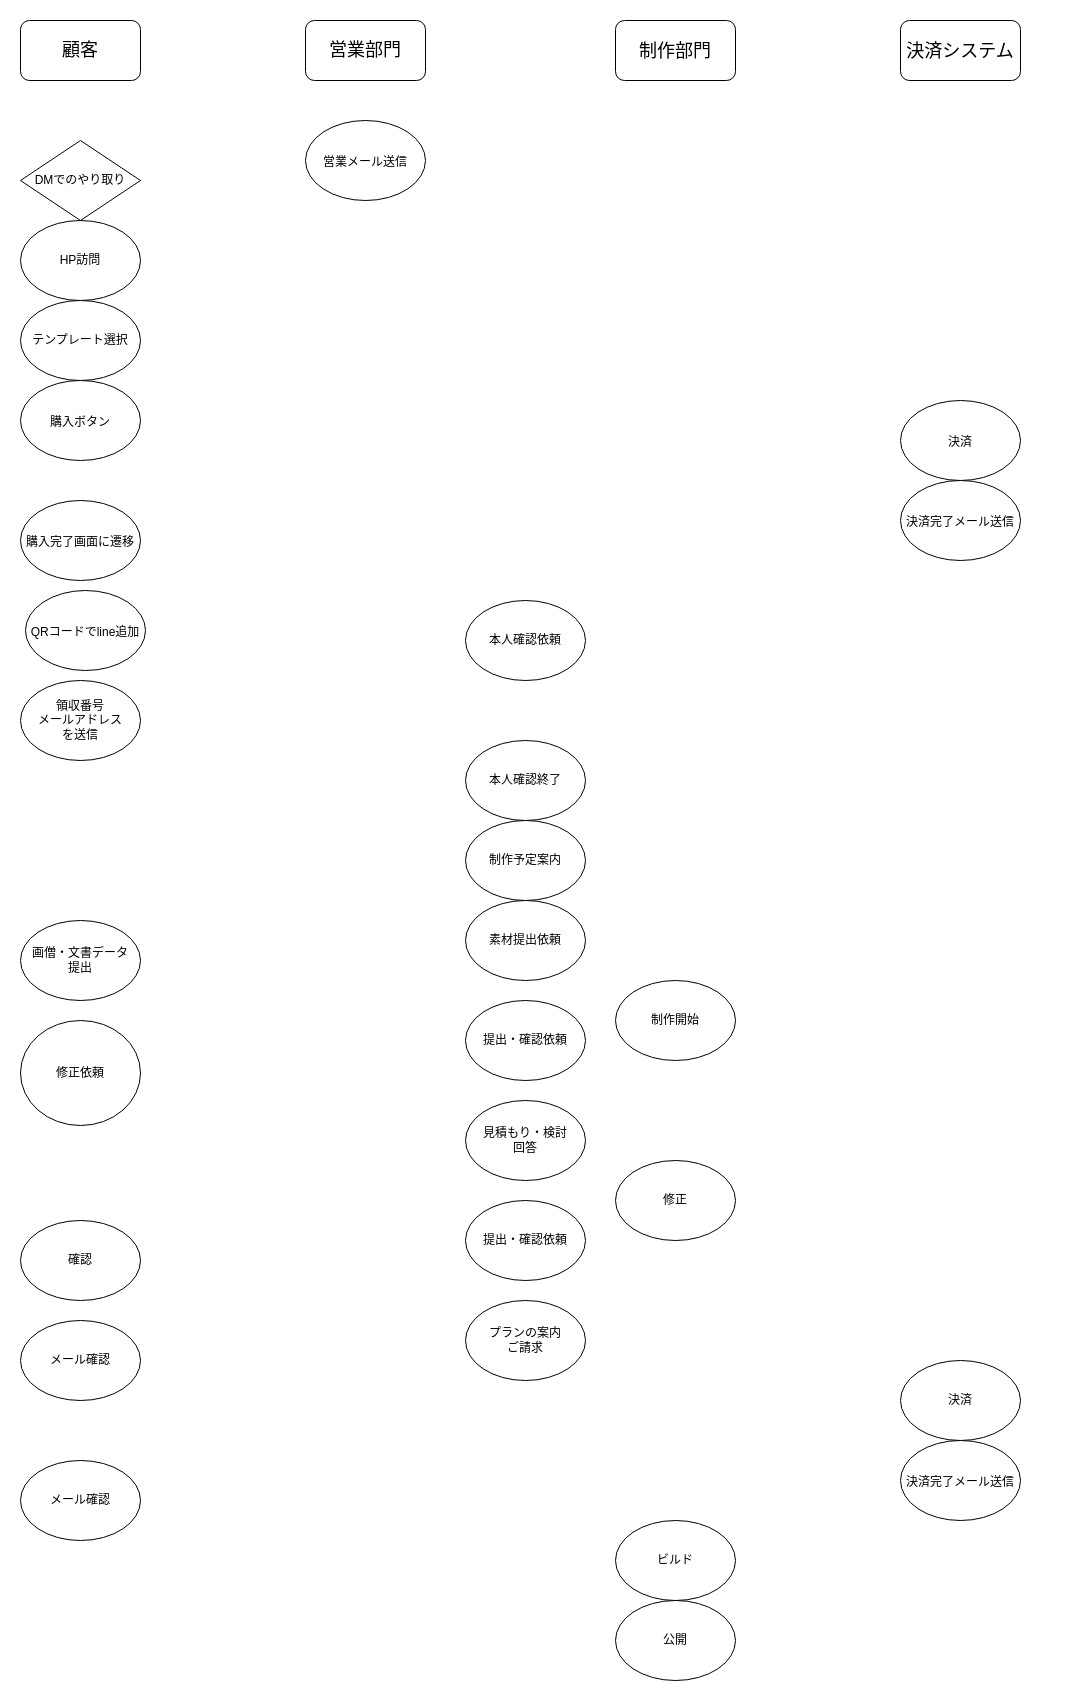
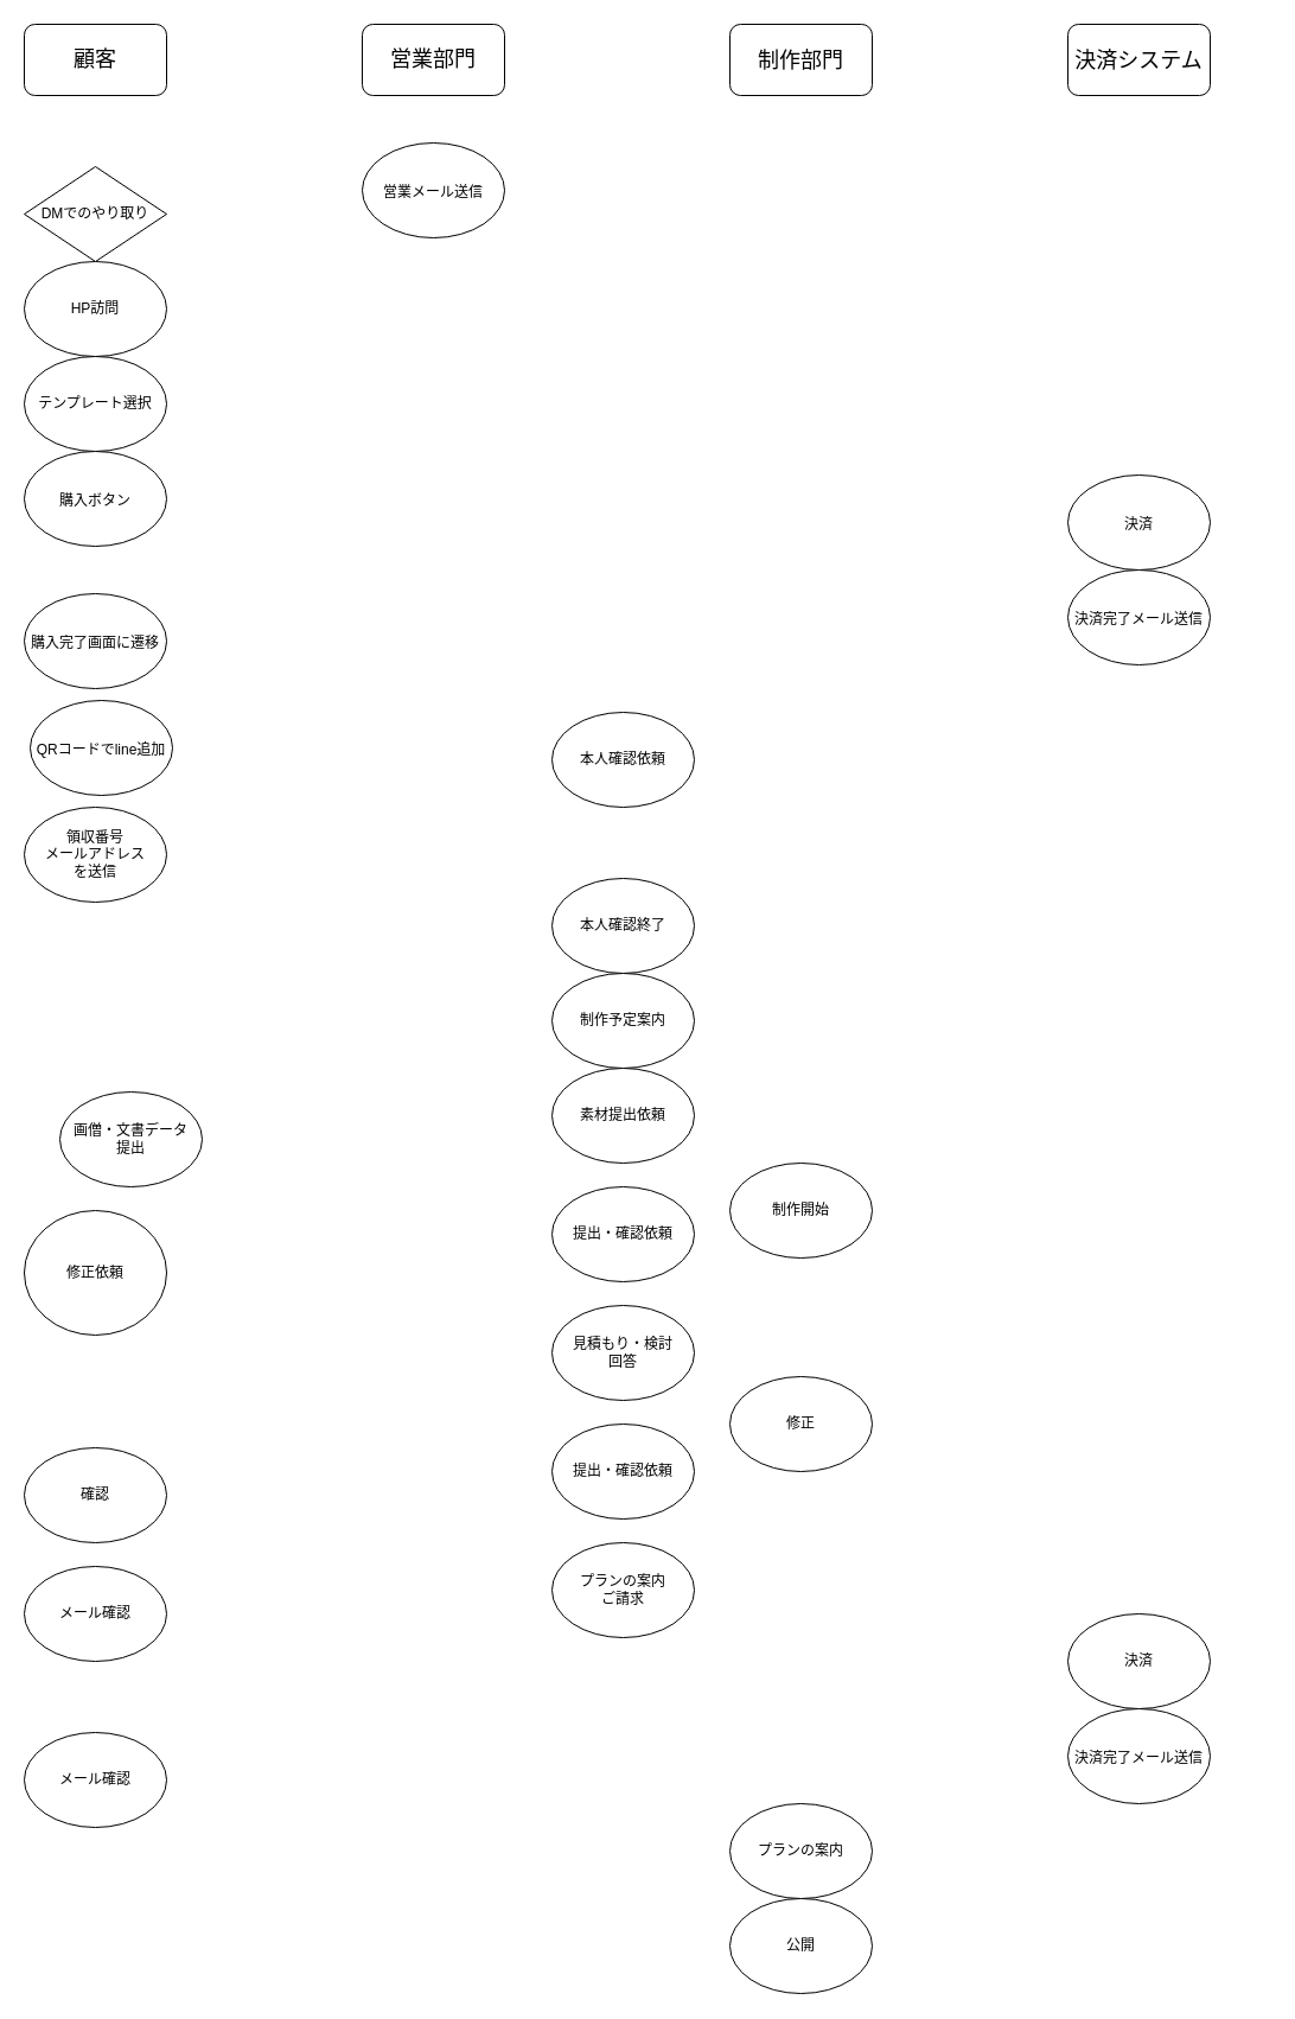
  <mxCell id="0" />
  <mxCell id="1" parent="0" />
  <mxCell id="2" value="" style="rounded=1;whiteSpace=wrap;html=1;fontSize=20;" vertex="1" parent="1"><mxGeometry x="20" y="20" width="120" height="60" as="geometry" /></mxCell>
  <mxCell id="3" value="" style="rounded=1;whiteSpace=wrap;html=1;fontSize=20;" vertex="1" parent="1"><mxGeometry x="305" y="20" width="120" height="60" as="geometry" /></mxCell>
  <mxCell id="4" value="" style="rounded=1;whiteSpace=wrap;html=1;fontSize=20;" vertex="1" parent="1"><mxGeometry x="900" y="20" width="120" height="60" as="geometry" /></mxCell>
  <mxCell id="5" value="" style="rounded=1;whiteSpace=wrap;html=1;fontSize=20;" vertex="1" parent="1"><mxGeometry x="615" y="20" width="120" height="60" as="geometry" /></mxCell>
  <mxCell id="6" value="&lt;span style=&quot;font-size: 18px;&quot;&gt;顧客&lt;/span&gt;" style="text;html=1;strokeColor=none;fillColor=none;align=center;verticalAlign=middle;whiteSpace=wrap;rounded=0;fontSize=18;" vertex="1" parent="1"><mxGeometry x="40" y="30" width="80" height="40" as="geometry" /></mxCell>
  <mxCell id="7" value="&lt;span style=&quot;font-size: 18px;&quot;&gt;制作部門&lt;/span&gt;" style="text;html=1;strokeColor=none;fillColor=none;align=center;verticalAlign=middle;whiteSpace=wrap;rounded=0;fontSize=18;" vertex="1" parent="1"><mxGeometry x="600" y="50" width="150" as="geometry" /></mxCell>
  <mxCell id="8" value="&lt;span style=&quot;font-size: 18px;&quot;&gt;決済システム&lt;/span&gt;" style="text;html=1;strokeColor=none;fillColor=none;align=center;verticalAlign=middle;whiteSpace=wrap;rounded=0;fontSize=18;" vertex="1" parent="1"><mxGeometry x="850" y="50" width="220" as="geometry" /></mxCell>
  <mxCell id="9" value="&lt;span style=&quot;font-size: 18px;&quot;&gt;営業部門&lt;br style=&quot;font-size: 18px;&quot;&gt;&lt;/span&gt;" style="text;html=1;strokeColor=none;fillColor=none;align=center;verticalAlign=middle;whiteSpace=wrap;rounded=0;fontSize=18;" vertex="1" parent="1"><mxGeometry x="290" y="30" width="150" height="40" as="geometry" /></mxCell>
  <mxCell id="10" value="&lt;font style=&quot;font-size: 12px;&quot;&gt;DMでのやり取り&lt;/font&gt;" style="rhombus;whiteSpace=wrap;html=1;fontSize=12;" vertex="1" parent="1"><mxGeometry x="20" y="140" width="120" height="80" as="geometry" /></mxCell>
  <mxCell id="11" value="&lt;font style=&quot;font-size: 12px&quot;&gt;営業メール送信&lt;/font&gt;" style="ellipse;whiteSpace=wrap;html=1;fontSize=18;" vertex="1" parent="1"><mxGeometry x="305" y="120" width="120" height="80" as="geometry" /></mxCell>
  <mxCell id="12" value="HP訪問" style="ellipse;whiteSpace=wrap;html=1;fontSize=12;" vertex="1" parent="1"><mxGeometry x="20" y="220" width="120" height="80" as="geometry" /></mxCell>
  <mxCell id="13" value="テンプレート選択" style="ellipse;whiteSpace=wrap;html=1;fontSize=12;" vertex="1" parent="1"><mxGeometry x="20" y="300" width="120" height="80" as="geometry" /></mxCell>
  <mxCell id="14" value="&lt;font style=&quot;font-size: 12px&quot;&gt;購入ボタン&lt;/font&gt;" style="ellipse;whiteSpace=wrap;html=1;fontSize=18;" vertex="1" parent="1"><mxGeometry x="20" y="380" width="120" height="80" as="geometry" /></mxCell>
  <mxCell id="15" value="&lt;span style=&quot;font-size: 12px&quot;&gt;決済&lt;br&gt;&lt;/span&gt;" style="ellipse;whiteSpace=wrap;html=1;fontSize=18;" vertex="1" parent="1"><mxGeometry x="900" y="400" width="120" height="80" as="geometry" /></mxCell>
  <mxCell id="16" value="&lt;span style=&quot;font-size: 12px&quot;&gt;決済完了メール送信&lt;br&gt;&lt;/span&gt;" style="ellipse;whiteSpace=wrap;html=1;fontSize=18;" vertex="1" parent="1"><mxGeometry x="900" y="480" width="120" height="80" as="geometry" /></mxCell>
  <mxCell id="17" value="&lt;span style=&quot;font-size: 12px&quot;&gt;購入完了画面に遷移&lt;br&gt;&lt;/span&gt;" style="ellipse;whiteSpace=wrap;html=1;fontSize=18;" vertex="1" parent="1"><mxGeometry x="20" y="500" width="120" height="80" as="geometry" /></mxCell>
  <mxCell id="18" value="&lt;span style=&quot;font-size: 12px&quot;&gt;QRコードでline追加&lt;br&gt;&lt;/span&gt;" style="ellipse;whiteSpace=wrap;html=1;fontSize=18;" vertex="1" parent="1"><mxGeometry x="25" y="590" width="120" height="80" as="geometry" /></mxCell>
  <mxCell id="19" value="&lt;font style=&quot;font-size: 12px&quot;&gt;領収番号&lt;br style=&quot;font-size: 12px&quot;&gt;メールアドレス&lt;br&gt;を送信&lt;br style=&quot;font-size: 12px&quot;&gt;&lt;/font&gt;" style="ellipse;whiteSpace=wrap;html=1;fontSize=12;" vertex="1" parent="1"><mxGeometry x="20" y="680" width="120" height="80" as="geometry" /></mxCell>
  <mxCell id="20" value="本人確認依頼" style="ellipse;whiteSpace=wrap;html=1;fontSize=12;" vertex="1" parent="1"><mxGeometry x="465" y="600" width="120" height="80" as="geometry" /></mxCell>
  <mxCell id="21" value="本人確認終了" style="ellipse;whiteSpace=wrap;html=1;fontSize=12;" vertex="1" parent="1"><mxGeometry x="465" y="740" width="120" height="80" as="geometry" /></mxCell>
- <mxCell id="22" value="画僧・文書データ&lt;br&gt;提出" style="ellipse;whiteSpace=wrap;html=1;fontSize=12;" vertex="1" parent="1"><mxGeometry x="20" y="920" width="120" height="80" as="geometry" /></mxCell>
+ <mxCell id="22" value="画僧・文書データ&lt;br&gt;提出" style="ellipse;whiteSpace=wrap;html=1;fontSize=12;" vertex="1" parent="1"><mxGeometry x="50" y="920" width="120" height="80" as="geometry" /></mxCell>
  <mxCell id="23" value="制作予定案内" style="ellipse;whiteSpace=wrap;html=1;fontSize=12;" vertex="1" parent="1"><mxGeometry x="465" y="820" width="120" height="80" as="geometry" /></mxCell>
  <mxCell id="24" value="素材提出依頼" style="ellipse;whiteSpace=wrap;html=1;fontSize=12;" vertex="1" parent="1"><mxGeometry x="465" y="900" width="120" height="80" as="geometry" /></mxCell>
  <mxCell id="25" value="制作開始" style="ellipse;whiteSpace=wrap;html=1;fontSize=12;" vertex="1" parent="1"><mxGeometry x="615" y="980" width="120" height="80" as="geometry" /></mxCell>
  <mxCell id="26" value="提出・確認依頼" style="ellipse;whiteSpace=wrap;html=1;fontSize=12;" vertex="1" parent="1"><mxGeometry x="465" y="1000" width="120" height="80" as="geometry" /></mxCell>
  <mxCell id="27" value="修正依頼" style="ellipse;whiteSpace=wrap;html=1;fontSize=12;" vertex="1" parent="1"><mxGeometry x="20" y="1020" width="120" height="105" as="geometry" /></mxCell>
  <mxCell id="28" value="見積もり・検討&lt;br&gt;回答" style="ellipse;whiteSpace=wrap;html=1;fontSize=12;" vertex="1" parent="1"><mxGeometry x="465" y="1100" width="120" height="80" as="geometry" /></mxCell>
  <mxCell id="29" value="確認" style="ellipse;whiteSpace=wrap;html=1;fontSize=12;" vertex="1" parent="1"><mxGeometry x="20" y="1220" width="120" height="80" as="geometry" /></mxCell>
  <mxCell id="30" value="修正" style="ellipse;whiteSpace=wrap;html=1;fontSize=12;" vertex="1" parent="1"><mxGeometry x="615" y="1160" width="120" height="80" as="geometry" /></mxCell>
  <mxCell id="31" value="提出・確認依頼" style="ellipse;whiteSpace=wrap;html=1;fontSize=12;" vertex="1" parent="1"><mxGeometry x="465" y="1200" width="120" height="80" as="geometry" /></mxCell>
  <mxCell id="32" value="プランの案内&lt;br&gt;ご請求" style="ellipse;whiteSpace=wrap;html=1;fontSize=12;" vertex="1" parent="1"><mxGeometry x="465" y="1300" width="120" height="80" as="geometry" /></mxCell>
  <mxCell id="33" value="メール確認" style="ellipse;whiteSpace=wrap;html=1;fontSize=12;" vertex="1" parent="1"><mxGeometry x="20" y="1320" width="120" height="80" as="geometry" /></mxCell>
  <mxCell id="34" value="決済" style="ellipse;whiteSpace=wrap;html=1;fontSize=12;" vertex="1" parent="1"><mxGeometry x="900" y="1360" width="120" height="80" as="geometry" /></mxCell>
  <mxCell id="35" value="メール確認" style="ellipse;whiteSpace=wrap;html=1;fontSize=12;" vertex="1" parent="1"><mxGeometry x="20" y="1460" width="120" height="80" as="geometry" /></mxCell>
  <mxCell id="36" value="&lt;span style=&quot;font-size: 12px&quot;&gt;決済完了メール送信&lt;br&gt;&lt;/span&gt;" style="ellipse;whiteSpace=wrap;html=1;fontSize=18;" vertex="1" parent="1"><mxGeometry x="900" y="1440" width="120" height="80" as="geometry" /></mxCell>
- <mxCell id="37" value="ビルド" style="ellipse;whiteSpace=wrap;html=1;fontSize=12;" vertex="1" parent="1"><mxGeometry x="615" y="1520" width="120" height="80" as="geometry" /></mxCell>
+ <mxCell id="37" value="プランの案内" style="ellipse;whiteSpace=wrap;html=1;fontSize=12;" vertex="1" parent="1"><mxGeometry x="615" y="1520" width="120" height="80" as="geometry" /></mxCell>
  <mxCell id="38" value="公開" style="ellipse;whiteSpace=wrap;html=1;fontSize=12;" vertex="1" parent="1"><mxGeometry x="615" y="1600" width="120" height="80" as="geometry" /></mxCell>
